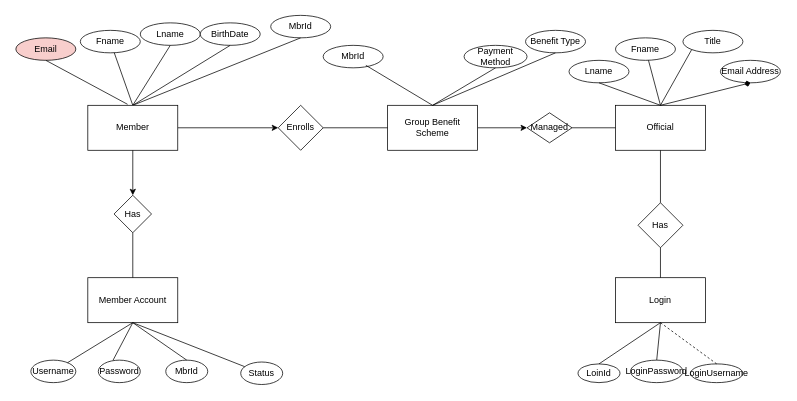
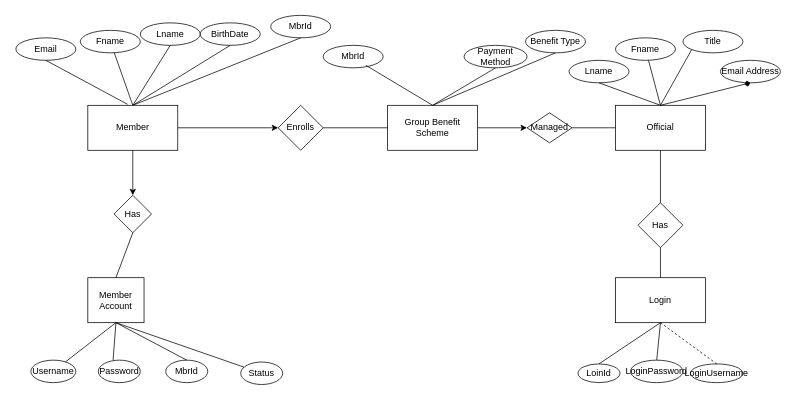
  <mxCell id="0" />
  <mxCell id="1" parent="0" />
  <mxCell id="2" value="" style="edgeStyle=orthogonalEdgeStyle;rounded=0;orthogonalLoop=1;jettySize=auto;html=1;" parent="1" source="3" target="18" edge="1"><mxGeometry relative="1" as="geometry" /></mxCell>
  <mxCell id="3" value="Group Benefit Scheme" style="rounded=0;whiteSpace=wrap;html=1;" parent="1" vertex="1"><mxGeometry x="516" y="140" width="120" height="60" as="geometry" /></mxCell>
  <mxCell id="4" value="Official" style="rounded=0;whiteSpace=wrap;html=1;" parent="1" vertex="1"><mxGeometry x="820" y="140" width="120" height="60" as="geometry" /></mxCell>
  <mxCell id="5" value="Lname" style="ellipse;whiteSpace=wrap;html=1;" parent="1" vertex="1"><mxGeometry x="186" y="30" width="80" height="30" as="geometry" /></mxCell>
- <mxCell id="6" value="Email" style="ellipse;whiteSpace=wrap;html=1;fillColor=#f8cecc;" parent="1" vertex="1"><mxGeometry x="20" y="50" width="80" height="30" as="geometry" /></mxCell>
+ <mxCell id="6" value="Email" style="ellipse;whiteSpace=wrap;html=1;" parent="1" vertex="1"><mxGeometry x="20" y="50" width="80" height="30" as="geometry" /></mxCell>
  <mxCell id="7" value="MbrId" style="ellipse;whiteSpace=wrap;html=1;" parent="1" vertex="1"><mxGeometry x="360" y="20" width="80" height="30" as="geometry" /></mxCell>
  <mxCell id="8" value="Fname" style="ellipse;whiteSpace=wrap;html=1;" parent="1" vertex="1"><mxGeometry x="106" y="40" width="80" height="30" as="geometry" /></mxCell>
  <mxCell id="9" value="BirthDate" style="ellipse;whiteSpace=wrap;html=1;" parent="1" vertex="1"><mxGeometry x="266" y="30" width="80" height="30" as="geometry" /></mxCell>
  <mxCell id="10" value="" style="endArrow=none;html=1;entryX=0.5;entryY=1;entryDx=0;entryDy=0;exitX=0.5;exitY=0;exitDx=0;exitDy=0;" parent="1" source="16" target="7" edge="1"><mxGeometry width="50" height="50" relative="1" as="geometry"><mxPoint x="500" y="220" as="sourcePoint" /><mxPoint x="550" y="170" as="targetPoint" /><Array as="points" /></mxGeometry></mxCell>
  <mxCell id="11" value="" style="endArrow=none;html=1;entryX=0.5;entryY=1;entryDx=0;entryDy=0;startArrow=none;exitX=0.5;exitY=0;exitDx=0;exitDy=0;" parent="1" source="16" target="5" edge="1"><mxGeometry width="50" height="50" relative="1" as="geometry"><mxPoint x="350" y="180" as="sourcePoint" /><mxPoint x="550" y="170" as="targetPoint" /><Array as="points" /></mxGeometry></mxCell>
  <mxCell id="12" value="" style="endArrow=none;html=1;entryX=0.5;entryY=1;entryDx=0;entryDy=0;exitX=0.5;exitY=0;exitDx=0;exitDy=0;" parent="1" source="16" target="9" edge="1"><mxGeometry width="50" height="50" relative="1" as="geometry"><mxPoint x="500" y="220" as="sourcePoint" /><mxPoint x="550" y="170" as="targetPoint" /></mxGeometry></mxCell>
  <mxCell id="13" value="" style="endArrow=none;html=1;exitX=0.442;exitY=-0.022;exitDx=0;exitDy=0;exitPerimeter=0;entryX=0.5;entryY=1;entryDx=0;entryDy=0;" parent="1" source="16" target="6" edge="1"><mxGeometry width="50" height="50" relative="1" as="geometry"><mxPoint x="380" y="150" as="sourcePoint" /><mxPoint x="186" y="90" as="targetPoint" /></mxGeometry></mxCell>
  <mxCell id="14" value="" style="endArrow=none;html=1;exitX=0.5;exitY=0;exitDx=0;exitDy=0;" parent="1" source="16" target="8" edge="1"><mxGeometry width="50" height="50" relative="1" as="geometry"><mxPoint x="440" y="220" as="sourcePoint" /><mxPoint x="490" y="170" as="targetPoint" /></mxGeometry></mxCell>
  <mxCell id="15" style="edgeStyle=orthogonalEdgeStyle;rounded=0;orthogonalLoop=1;jettySize=auto;html=1;entryX=0;entryY=0.5;entryDx=0;entryDy=0;" parent="1" source="16" target="17" edge="1"><mxGeometry relative="1" as="geometry" /></mxCell>
  <mxCell id="16" value="Member" style="rounded=0;whiteSpace=wrap;html=1;" parent="1" vertex="1"><mxGeometry x="116" y="140" width="120" height="60" as="geometry" /></mxCell>
  <mxCell id="17" value="Enrolls" style="rhombus;whiteSpace=wrap;html=1;" parent="1" vertex="1"><mxGeometry x="370" y="140" width="60" height="60" as="geometry" /></mxCell>
  <mxCell id="18" value="Managed" style="rhombus;whiteSpace=wrap;html=1;" parent="1" vertex="1"><mxGeometry x="702" y="150" width="60" height="40" as="geometry" /></mxCell>
  <mxCell id="19" value="MbrId" style="ellipse;whiteSpace=wrap;html=1;" parent="1" vertex="1"><mxGeometry x="430" y="60" width="80" height="30" as="geometry" /></mxCell>
  <mxCell id="20" value="Benefit Type" style="ellipse;whiteSpace=wrap;html=1;" parent="1" vertex="1"><mxGeometry x="700" y="40" width="80" height="30" as="geometry" /></mxCell>
  <mxCell id="21" value="" style="endArrow=none;html=1;entryX=0.712;entryY=0.889;entryDx=0;entryDy=0;entryPerimeter=0;exitX=0.5;exitY=0;exitDx=0;exitDy=0;" parent="1" source="3" target="19" edge="1"><mxGeometry width="50" height="50" relative="1" as="geometry"><mxPoint x="690" y="220" as="sourcePoint" /><mxPoint x="740" y="170" as="targetPoint" /></mxGeometry></mxCell>
  <mxCell id="22" value="" style="endArrow=none;html=1;entryX=0.5;entryY=1;entryDx=0;entryDy=0;exitX=0.5;exitY=0;exitDx=0;exitDy=0;" parent="1" source="3" target="20" edge="1"><mxGeometry width="50" height="50" relative="1" as="geometry"><mxPoint x="796" y="130" as="sourcePoint" /><mxPoint x="686" y="180" as="targetPoint" /></mxGeometry></mxCell>
  <mxCell id="23" value="Payment Method" style="ellipse;whiteSpace=wrap;html=1;" parent="1" vertex="1"><mxGeometry x="618" y="60" width="84" height="30" as="geometry" /></mxCell>
  <mxCell id="24" value="" style="endArrow=none;html=1;entryX=0.5;entryY=1;entryDx=0;entryDy=0;exitX=0.5;exitY=0;exitDx=0;exitDy=0;" parent="1" source="3" target="23" edge="1"><mxGeometry width="50" height="50" relative="1" as="geometry"><mxPoint x="666" y="210" as="sourcePoint" /><mxPoint x="806" y="70" as="targetPoint" /></mxGeometry></mxCell>
- <mxCell id="25" value="Member Account" style="rounded=0;whiteSpace=wrap;html=1;" parent="1" vertex="1"><mxGeometry x="116" y="370" width="120" height="60" as="geometry" /></mxCell>
+ <mxCell id="25" value="Member Account" style="rounded=0;whiteSpace=wrap;html=1;" parent="1" vertex="1"><mxGeometry x="116" y="370" width="75" height="60" as="geometry" /></mxCell>
  <mxCell id="26" value="Has" style="rhombus;whiteSpace=wrap;html=1;" parent="1" vertex="1"><mxGeometry x="151" y="260" width="50" height="50" as="geometry" /></mxCell>
  <mxCell id="27" value="Username" style="ellipse;whiteSpace=wrap;html=1;" parent="1" vertex="1"><mxGeometry x="40" y="480" width="60" height="30" as="geometry" /></mxCell>
  <mxCell id="28" value="Password" style="ellipse;whiteSpace=wrap;html=1;" parent="1" vertex="1"><mxGeometry x="130" y="480" width="56" height="30" as="geometry" /></mxCell>
  <mxCell id="29" value="" style="endArrow=none;html=1;exitX=0.5;exitY=1;exitDx=0;exitDy=0;entryX=0.352;entryY=0;entryDx=0;entryDy=0;entryPerimeter=0;" parent="1" source="25" target="28" edge="1"><mxGeometry width="50" height="50" relative="1" as="geometry"><mxPoint x="556" y="290" as="sourcePoint" /><mxPoint x="606" y="240" as="targetPoint" /></mxGeometry></mxCell>
  <mxCell id="30" value="" style="endArrow=none;html=1;entryX=0.5;entryY=1;entryDx=0;entryDy=0;" parent="1" source="27" target="25" edge="1"><mxGeometry width="50" height="50" relative="1" as="geometry"><mxPoint x="496" y="367" as="sourcePoint" /><mxPoint x="606" y="240" as="targetPoint" /></mxGeometry></mxCell>
  <mxCell id="31" value="" style="endArrow=classic;html=1;exitX=0.5;exitY=1;exitDx=0;exitDy=0;" parent="1" source="16" edge="1"><mxGeometry width="50" height="50" relative="1" as="geometry"><mxPoint x="486" y="310" as="sourcePoint" /><mxPoint x="176" y="260" as="targetPoint" /><Array as="points" /></mxGeometry></mxCell>
  <mxCell id="32" value="" style="endArrow=none;html=1;entryX=0;entryY=0.5;entryDx=0;entryDy=0;exitX=1;exitY=0.5;exitDx=0;exitDy=0;" parent="1" source="17" target="3" edge="1"><mxGeometry width="50" height="50" relative="1" as="geometry"><mxPoint x="586" y="320" as="sourcePoint" /><mxPoint x="636" y="270" as="targetPoint" /></mxGeometry></mxCell>
  <mxCell id="33" value="MbrId" style="ellipse;whiteSpace=wrap;html=1;" vertex="1" parent="1"><mxGeometry x="220" y="480" width="56" height="30" as="geometry" /></mxCell>
  <mxCell id="34" value="" style="endArrow=none;html=1;exitX=0.5;exitY=1;exitDx=0;exitDy=0;entryX=0.5;entryY=0;entryDx=0;entryDy=0;" edge="1" parent="1" source="25" target="33"><mxGeometry width="50" height="50" relative="1" as="geometry"><mxPoint x="600" y="270" as="sourcePoint" /><mxPoint x="650" y="220" as="targetPoint" /></mxGeometry></mxCell>
  <mxCell id="35" value="" style="endArrow=none;html=1;entryX=0.5;entryY=1;entryDx=0;entryDy=0;exitX=0.5;exitY=0;exitDx=0;exitDy=0;" edge="1" parent="1" source="25" target="26"><mxGeometry width="50" height="50" relative="1" as="geometry"><mxPoint x="590" y="230" as="sourcePoint" /><mxPoint x="640" y="180" as="targetPoint" /></mxGeometry></mxCell>
  <mxCell id="36" value="" style="endArrow=none;html=1;exitX=0;exitY=0.5;exitDx=0;exitDy=0;entryX=1;entryY=0.5;entryDx=0;entryDy=0;" edge="1" parent="1" source="4" target="18"><mxGeometry width="50" height="50" relative="1" as="geometry"><mxPoint x="490" y="230" as="sourcePoint" /><mxPoint x="540" y="180" as="targetPoint" /></mxGeometry></mxCell>
  <mxCell id="37" value="Has" style="rhombus;whiteSpace=wrap;html=1;" vertex="1" parent="1"><mxGeometry x="850" y="270" width="60" height="60" as="geometry" /></mxCell>
  <mxCell id="38" value="Login" style="rounded=0;whiteSpace=wrap;html=1;" vertex="1" parent="1"><mxGeometry x="820" y="370" width="120" height="60" as="geometry" /></mxCell>
  <mxCell id="39" value="" style="endArrow=none;html=1;entryX=0.5;entryY=1;entryDx=0;entryDy=0;exitX=0.5;exitY=0;exitDx=0;exitDy=0;" edge="1" parent="1" source="37" target="4"><mxGeometry width="50" height="50" relative="1" as="geometry"><mxPoint x="490" y="330" as="sourcePoint" /><mxPoint x="540" y="280" as="targetPoint" /></mxGeometry></mxCell>
  <mxCell id="40" value="" style="endArrow=none;html=1;entryX=0.5;entryY=1;entryDx=0;entryDy=0;exitX=0.5;exitY=0;exitDx=0;exitDy=0;" edge="1" parent="1" source="38" target="37"><mxGeometry width="50" height="50" relative="1" as="geometry"><mxPoint x="490" y="330" as="sourcePoint" /><mxPoint x="540" y="280" as="targetPoint" /></mxGeometry></mxCell>
  <mxCell id="41" value="LoginPassword" style="ellipse;whiteSpace=wrap;html=1;" vertex="1" parent="1"><mxGeometry x="840" y="480" width="70" height="30" as="geometry" /></mxCell>
  <mxCell id="42" value="LoinId" style="ellipse;whiteSpace=wrap;html=1;" vertex="1" parent="1"><mxGeometry x="770" y="485" width="56" height="25" as="geometry" /></mxCell>
  <mxCell id="43" value="LoginUsername" style="ellipse;whiteSpace=wrap;html=1;" vertex="1" parent="1"><mxGeometry x="920" y="485" width="70" height="25" as="geometry" /></mxCell>
  <mxCell id="44" value="" style="endArrow=none;html=1;entryX=0.5;entryY=1;entryDx=0;entryDy=0;exitX=0.5;exitY=0;exitDx=0;exitDy=0;dashed=1;" edge="1" parent="1" source="43" target="38"><mxGeometry width="50" height="50" relative="1" as="geometry"><mxPoint x="490" y="420" as="sourcePoint" /><mxPoint x="540" y="370" as="targetPoint" /></mxGeometry></mxCell>
  <mxCell id="45" value="" style="endArrow=none;html=1;entryX=0.5;entryY=1;entryDx=0;entryDy=0;exitX=0.5;exitY=0;exitDx=0;exitDy=0;" edge="1" parent="1" source="41" target="38"><mxGeometry width="50" height="50" relative="1" as="geometry"><mxPoint x="490" y="420" as="sourcePoint" /><mxPoint x="540" y="370" as="targetPoint" /></mxGeometry></mxCell>
  <mxCell id="46" value="" style="endArrow=none;html=1;entryX=0.5;entryY=1;entryDx=0;entryDy=0;exitX=0.5;exitY=0;exitDx=0;exitDy=0;" edge="1" parent="1" source="42" target="38"><mxGeometry width="50" height="50" relative="1" as="geometry"><mxPoint x="490" y="420" as="sourcePoint" /><mxPoint x="540" y="370" as="targetPoint" /></mxGeometry></mxCell>
  <mxCell id="47" value="Lname" style="ellipse;whiteSpace=wrap;html=1;" vertex="1" parent="1"><mxGeometry x="758" y="80" width="80" height="30" as="geometry" /></mxCell>
  <mxCell id="48" value="Fname" style="ellipse;whiteSpace=wrap;html=1;" vertex="1" parent="1"><mxGeometry x="820" y="50" width="80" height="30" as="geometry" /></mxCell>
  <mxCell id="49" value="Title" style="ellipse;whiteSpace=wrap;html=1;" vertex="1" parent="1"><mxGeometry x="910" y="40" width="80" height="30" as="geometry" /></mxCell>
  <mxCell id="50" value="Email Address" style="ellipse;whiteSpace=wrap;html=1;" vertex="1" parent="1"><mxGeometry x="960" y="80" width="80" height="30" as="geometry" /></mxCell>
  <mxCell id="51" value="" style="endArrow=none;html=1;entryX=0.5;entryY=0;entryDx=0;entryDy=0;" edge="1" parent="1" source="48" target="4"><mxGeometry width="50" height="50" relative="1" as="geometry"><mxPoint x="490" y="280" as="sourcePoint" /><mxPoint x="540" y="230" as="targetPoint" /></mxGeometry></mxCell>
  <mxCell id="52" value="" style="endArrow=none;html=1;entryX=0.5;entryY=0;entryDx=0;entryDy=0;exitX=0;exitY=1;exitDx=0;exitDy=0;" edge="1" parent="1" source="49" target="4"><mxGeometry width="50" height="50" relative="1" as="geometry"><mxPoint x="490" y="280" as="sourcePoint" /><mxPoint x="540" y="230" as="targetPoint" /></mxGeometry></mxCell>
  <mxCell id="53" value="" style="endArrow=none;html=1;entryX=0.5;entryY=0;entryDx=0;entryDy=0;exitX=0.5;exitY=1;exitDx=0;exitDy=0;" edge="1" parent="1" source="47" target="4"><mxGeometry width="50" height="50" relative="1" as="geometry"><mxPoint x="490" y="280" as="sourcePoint" /><mxPoint x="540" y="230" as="targetPoint" /></mxGeometry></mxCell>
  <mxCell id="54" value="" style="endArrow=diamond;html=1;entryX=0.5;entryY=1;entryDx=0;entryDy=0;exitX=0.5;exitY=0;exitDx=0;exitDy=0;" edge="1" parent="1" source="4" target="50"><mxGeometry width="50" height="50" relative="1" as="geometry"><mxPoint x="490" y="280" as="sourcePoint" /><mxPoint x="540" y="230" as="targetPoint" /></mxGeometry></mxCell>
  <mxCell id="55" value="Status" style="ellipse;whiteSpace=wrap;html=1;" vertex="1" parent="1"><mxGeometry x="320" y="482.5" width="56" height="30" as="geometry" /></mxCell>
  <mxCell id="56" value="" style="endArrow=none;html=1;exitX=0.5;exitY=1;exitDx=0;exitDy=0;" edge="1" parent="1" source="25" target="55"><mxGeometry width="50" height="50" relative="1" as="geometry"><mxPoint x="490" y="370" as="sourcePoint" /><mxPoint x="540" y="320" as="targetPoint" /></mxGeometry></mxCell>
